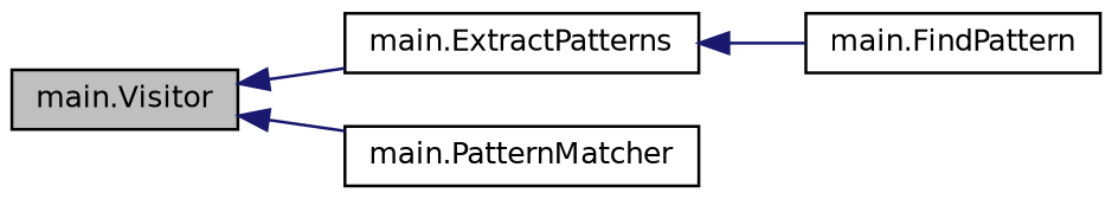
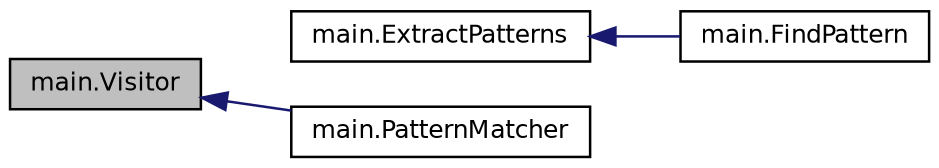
  digraph {
    rankdir=LR
    node [color=black fillcolor=white fontname=Helvetica fontsize=10 shape=record style=filled]
    edge [color=midnightblue dir=back fontname=Helvetica fontsize=10 labelfontname=Helvetica labelfontsize=10 style=solid]
    n1 [fillcolor=grey75 fontcolor=black height=0.2 label="main.Visitor" width=0.4]
    n2 [height=0.2 label="main.ExtractPatterns" width=0.4]
    n3 [height=0.2 label="main.PatternMatcher" width=0.4]
    n4 [height=0.2 label="main.FindPattern" width=0.4]
-   n1 -> n2
    n1 -> n3
    n2 -> n4
  }
